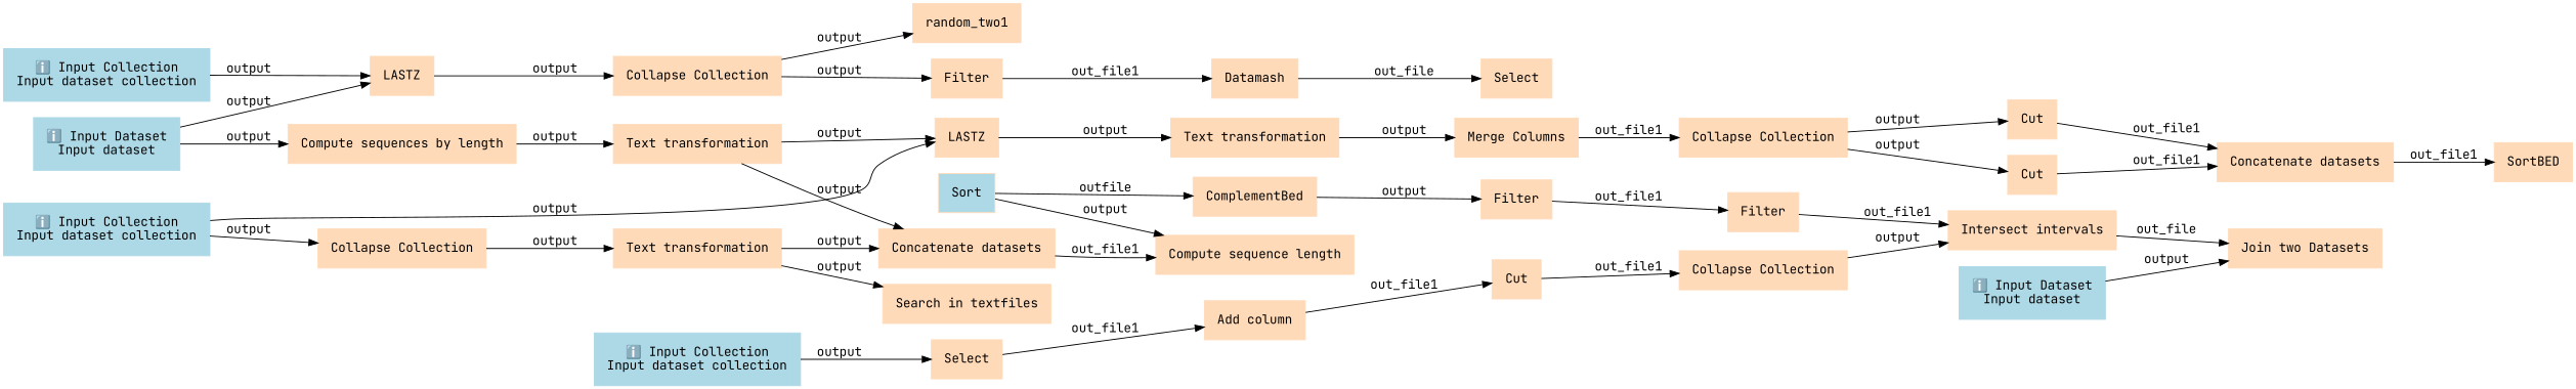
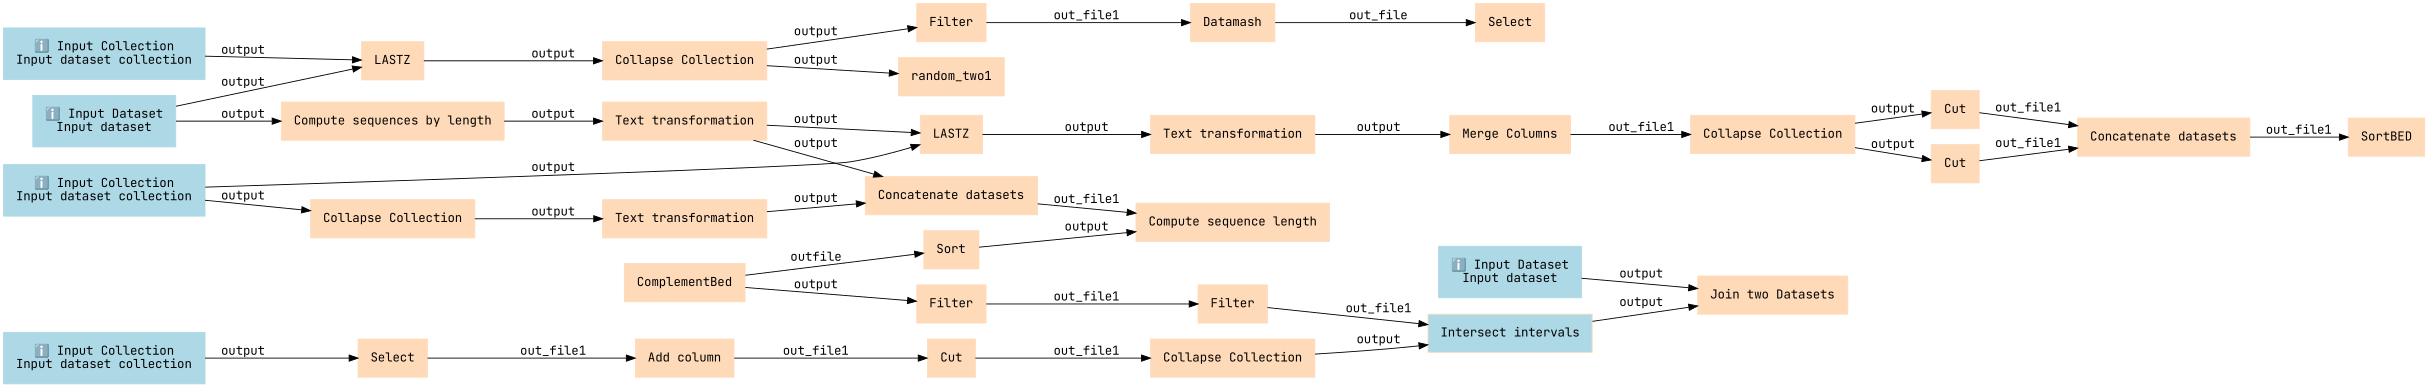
  digraph {
    fontname="JetBrains Mono"
    rankdir=LR
    node [color=peachpuff fontname="JetBrains Mono" margin="0.2,0.2" shape=box style=filled]
    edge [fontname="JetBrains Mono"]
    n1 [color=lightblue label="ℹ️ Input Dataset\nInput dataset"]
    n2 [label=LASTZ]
    n3 [label="Compute sequences by length"]
    n4 [label="Collapse Collection"]
    n5 [label="Text transformation"]
    n6 [color=lightblue label="ℹ️ Input Dataset\nInput dataset"]
    n7 [label="Join two Datasets"]
    n8 [label=random_two1]
    n9 [label=Filter]
    n10 [label=Datamash]
    n11 [label="Text transformation"]
-   n12 [label="Search in textfiles"]
    n13 [label="Concatenate datasets"]
    n14 [label="Compute sequence length"]
    n15 [label="Collapse Collection"]
    n16 [label="Add column"]
    n17 [label=Cut]
    n18 [label="Collapse Collection"]
    n19 [label=Select]
    n20 [label=LASTZ]
    n21 [label="Text transformation"]
    n22 [label="Merge Columns"]
    n23 [color=lightblue label="ℹ️ Input Collection\nInput dataset collection"]
    n24 [label=Select]
-   n25 [label="Intersect intervals"]
+   n25 [label="Intersect intervals" fillcolor=lightblue]
    n26 [label="Collapse Collection"]
    n27 [color=lightblue label="ℹ️ Input Collection\nInput dataset collection"]
-   n28 [label=Sort fillcolor=lightblue]
+   n28 [label=Sort]
    n29 [label=ComplementBed]
    n30 [label=Cut]
    n31 [label=Cut]
    n32 [label=Filter]
    n33 [label="Concatenate datasets"]
    n34 [label=SortBED]
    n35 [label=Filter]
    n36 [color=lightblue label="ℹ️ Input Collection\nInput dataset collection"]
    n1 -> n2 [label=output]
    n1 -> n3 [label=output]
    n2 -> n4 [label=output]
    n3 -> n5 [label=output]
    n4 -> n8 [label=output]
    n4 -> n9 [label=output]
    n5 -> n13 [label=output]
    n5 -> n20 [label=output]
    n6 -> n7 [label=output]
    n9 -> n10 [label=out_file1]
    n10 -> n24 [label=out_file]
-   n11 -> n12 [label=output]
    n11 -> n13 [label=output]
    n13 -> n14 [label=out_file1]
    n15 -> n11 [label=output]
    n16 -> n17 [label=out_file1]
    n17 -> n18 [label=out_file1]
    n18 -> n25 [label=output]
    n19 -> n16 [label=out_file1]
    n20 -> n21 [label=output]
    n21 -> n22 [label=output]
    n22 -> n26 [label=out_file1]
    n23 -> n15 [label=output]
    n23 -> n20 [label=output]
-   n25 -> n7 [label=out_file]
+   n25 -> n7 [label=output]
    n26 -> n30 [label=output]
    n26 -> n31 [label=output]
    n27 -> n2 [label=output]
    n28 -> n14 [label=output]
-   n28 -> n29 [label=outfile]
+   n29 -> n28 [label=outfile]
    n29 -> n32 [label=output]
    n30 -> n33 [label=out_file1]
    n31 -> n33 [label=out_file1]
    n32 -> n35 [label=out_file1]
    n33 -> n34 [label=out_file1]
    n35 -> n25 [label=out_file1]
    n36 -> n19 [label=output]
  }
